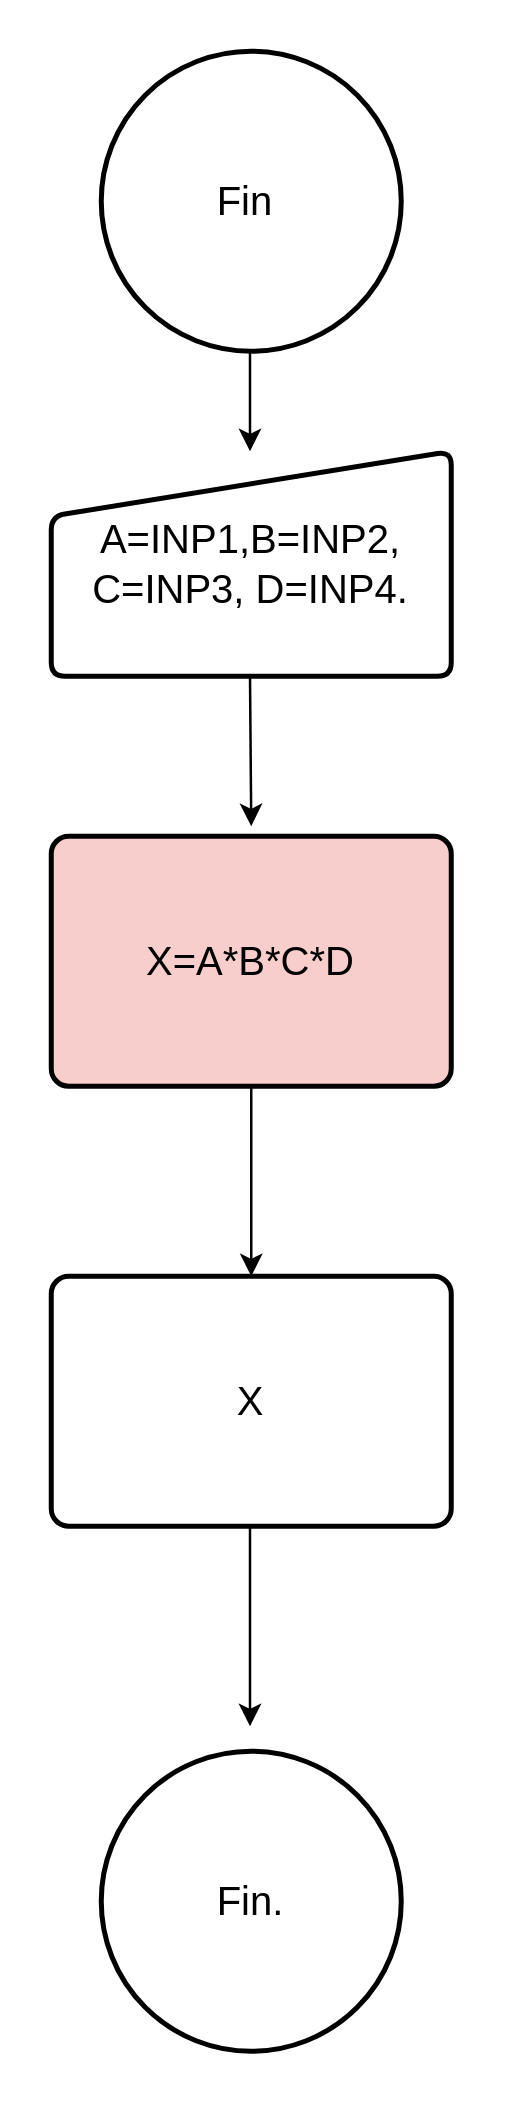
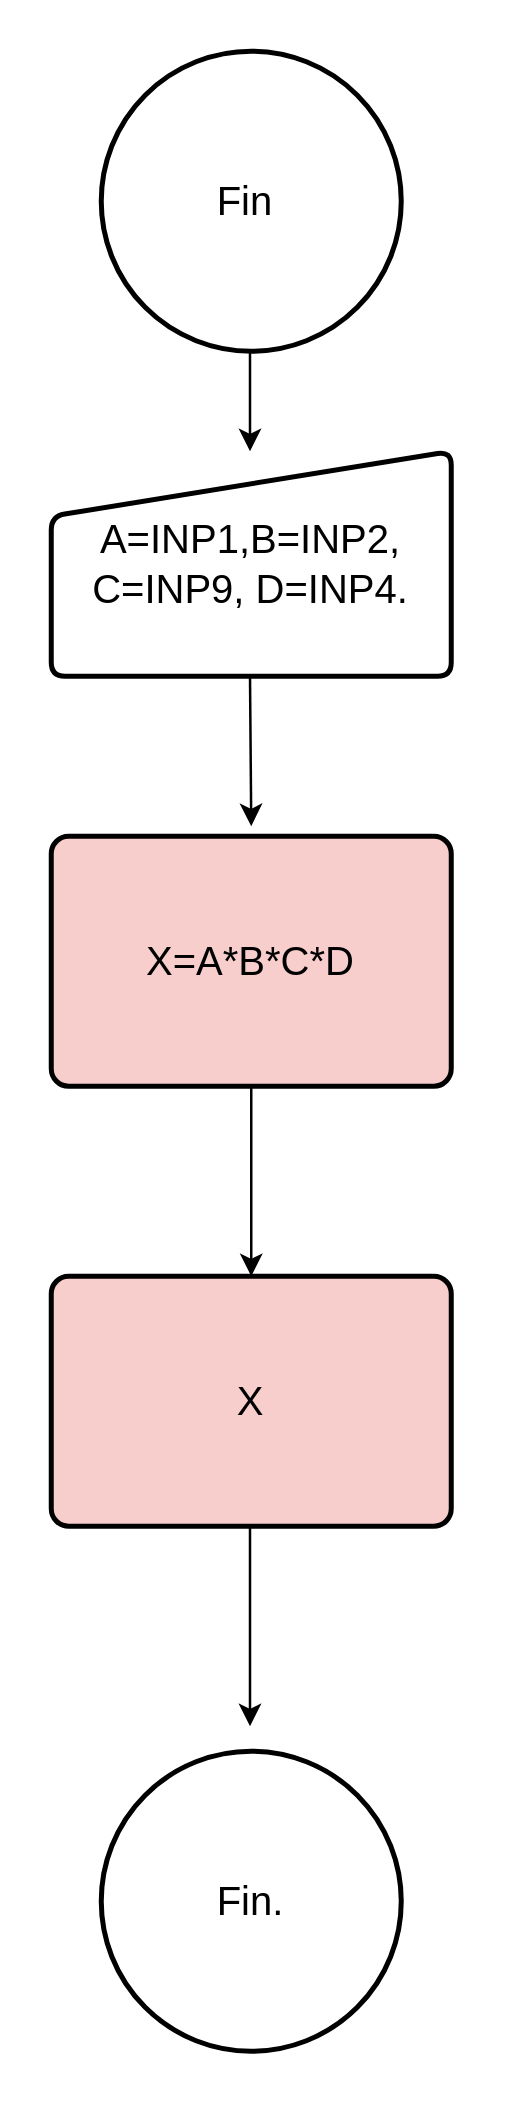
  <mxCell id="0" />
  <mxCell id="1" parent="0" />
  <mxCell id="2" value="&lt;font style=&quot;font-size: 16px;&quot;&gt;Fin&amp;nbsp;&lt;/font&gt;" style="strokeWidth=2;html=1;shape=mxgraph.flowchart.start_2;whiteSpace=wrap;" parent="1" vertex="1"><mxGeometry x="40" width="120" height="120" as="geometry" y="20" /></mxCell>
- <mxCell id="3" value="&lt;font style=&quot;font-size: 16px;&quot;&gt;A=INP1,B=INP2,&lt;/font&gt;&lt;div style=&quot;font-size: 16px;&quot;&gt;&lt;font style=&quot;font-size: 16px;&quot;&gt;C=INP3, D=INP4.&lt;/font&gt;&lt;/div&gt;" style="html=1;strokeWidth=2;shape=manualInput;whiteSpace=wrap;rounded=1;size=26;arcSize=11;" parent="1" vertex="1"><mxGeometry x="20" y="180" width="160" height="90" as="geometry" /></mxCell>
+ <mxCell id="3" value="&lt;font style=&quot;font-size: 16px;&quot;&gt;A=INP1,B=INP2,&lt;/font&gt;&lt;div style=&quot;font-size: 16px;&quot;&gt;&lt;font style=&quot;font-size: 16px;&quot;&gt;C=INP9, D=INP4.&lt;/font&gt;&lt;/div&gt;" style="html=1;strokeWidth=2;shape=manualInput;whiteSpace=wrap;rounded=1;size=26;arcSize=11;" parent="1" vertex="1"><mxGeometry x="20" y="180" width="160" height="90" as="geometry" /></mxCell>
  <mxCell id="4" value="&lt;font style=&quot;font-size: 16px;&quot;&gt;X=A*B*C*D&lt;/font&gt;" style="rounded=1;whiteSpace=wrap;html=1;absoluteArcSize=1;arcSize=14;strokeWidth=2;fillColor=#f8cecc;" parent="1" vertex="1"><mxGeometry x="20" y="334" width="160" height="100" as="geometry" /></mxCell>
- <mxCell id="5" value="&lt;font style=&quot;font-size: 16px;&quot;&gt;X&lt;/font&gt;" style="rounded=1;whiteSpace=wrap;html=1;absoluteArcSize=1;arcSize=14;strokeWidth=2;" parent="1" vertex="1"><mxGeometry x="20" y="510" width="160" height="100" as="geometry" /></mxCell>
+ <mxCell id="5" value="&lt;font style=&quot;font-size: 16px;&quot;&gt;X&lt;/font&gt;" style="rounded=1;whiteSpace=wrap;html=1;absoluteArcSize=1;arcSize=14;strokeWidth=2;fillColor=#f8cecc;" parent="1" vertex="1"><mxGeometry x="20" y="510" width="160" height="100" as="geometry" /></mxCell>
  <mxCell id="6" value="&lt;font style=&quot;font-size: 16px;&quot;&gt;Fin.&lt;/font&gt;" style="strokeWidth=2;html=1;shape=mxgraph.flowchart.start_2;whiteSpace=wrap;" vertex="1" parent="1"><mxGeometry x="40" y="700" width="120" height="120" as="geometry" /></mxCell>
  <mxCell id="7" value="" style="endArrow=classic;html=1;rounded=0;" edge="1" parent="1"><mxGeometry width="50" height="50" relative="1" as="geometry"><mxPoint x="99.5" y="270" as="sourcePoint" /><mxPoint x="100" y="330" as="targetPoint" /></mxGeometry></mxCell>
  <mxCell id="8" value="" style="endArrow=classic;html=1;rounded=0;" edge="1" parent="1"><mxGeometry width="50" height="50" relative="1" as="geometry"><mxPoint x="99.5" y="610" as="sourcePoint" /><mxPoint x="99.5" y="690" as="targetPoint" /></mxGeometry></mxCell>
  <mxCell id="9" value="" style="endArrow=classic;html=1;rounded=0;" edge="1" parent="1"><mxGeometry width="50" height="50" relative="1" as="geometry"><mxPoint x="99.5" y="140" as="sourcePoint" /><mxPoint x="99.5" y="180" as="targetPoint" /></mxGeometry></mxCell>
  <mxCell id="10" value="" style="endArrow=classic;html=1;rounded=0;entryX=0.5;entryY=0;entryDx=0;entryDy=0;" edge="1" parent="1" target="5"><mxGeometry width="50" height="50" relative="1" as="geometry"><mxPoint x="100" y="434" as="sourcePoint" /><mxPoint x="100" y="494" as="targetPoint" /></mxGeometry></mxCell>
